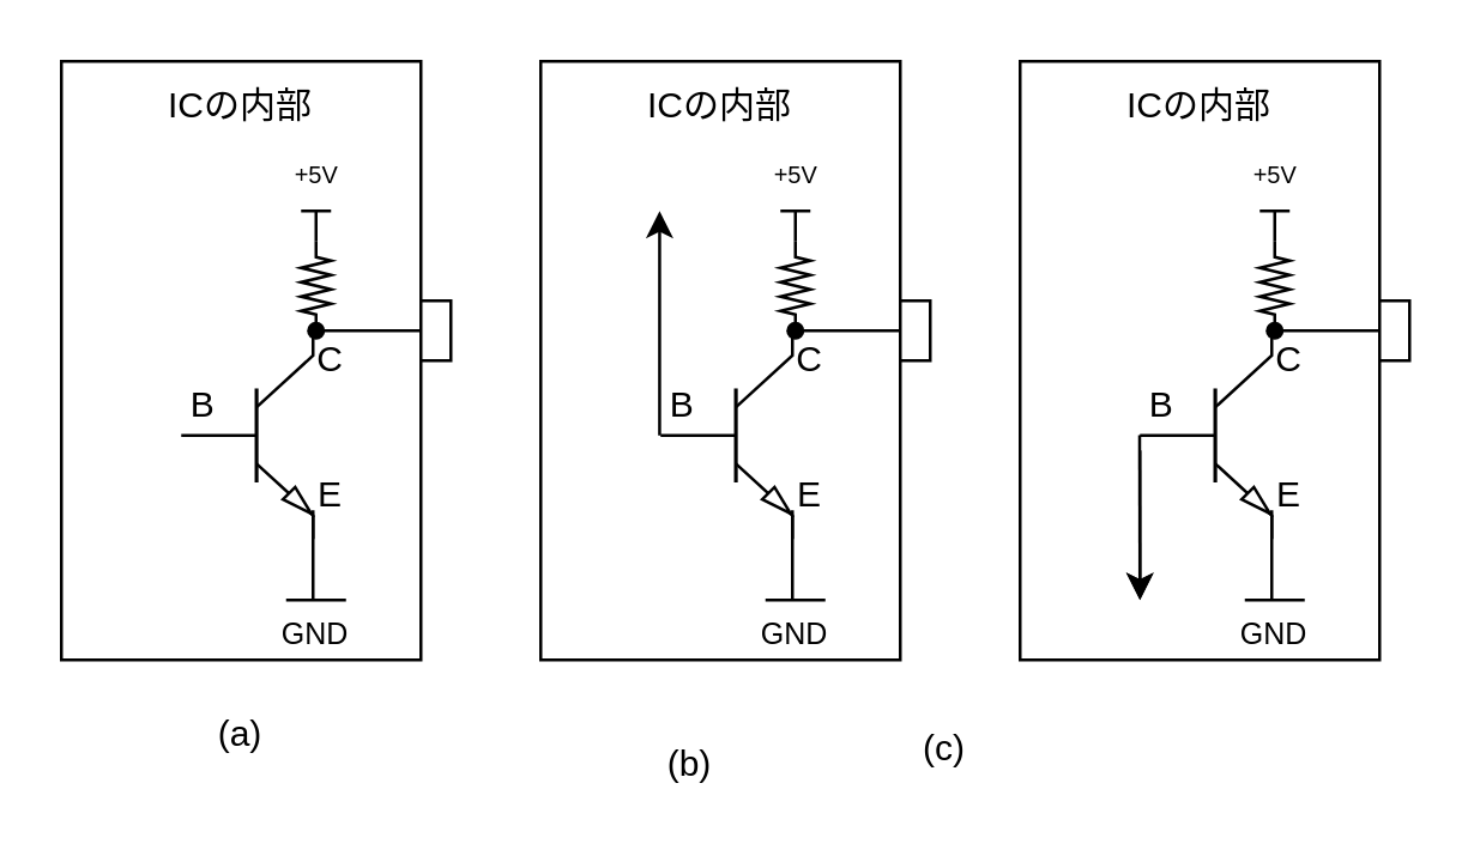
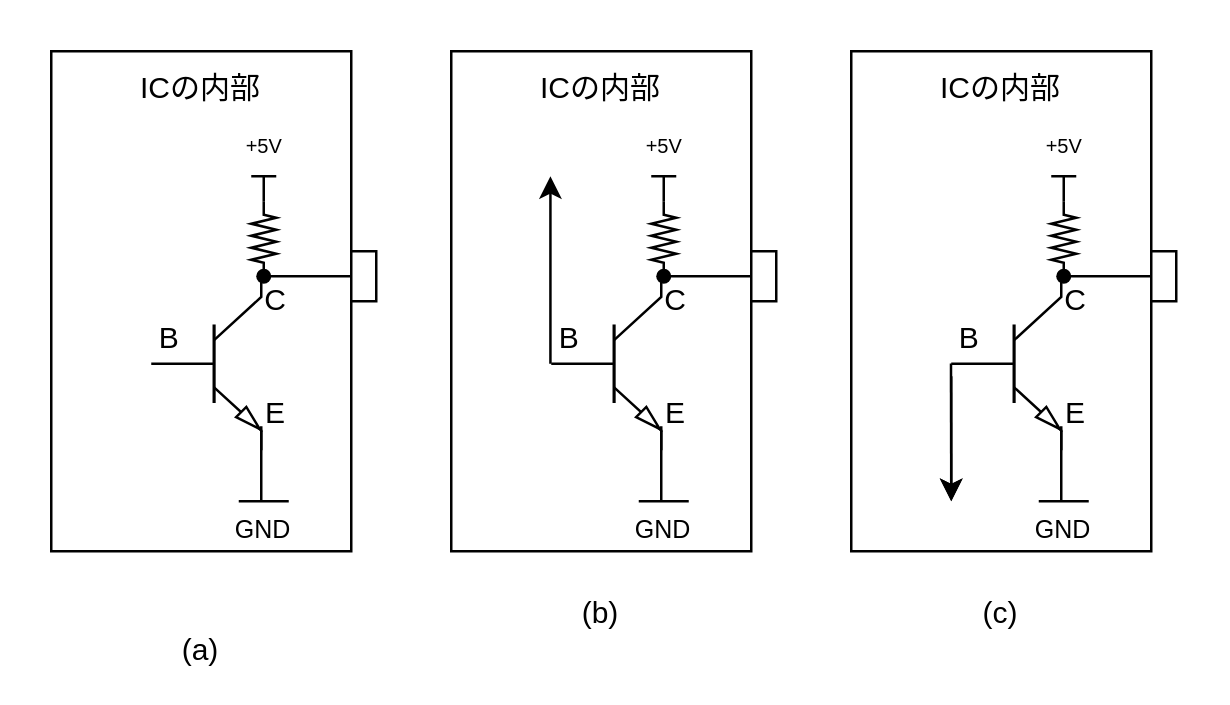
  <mxCell id="0" />
  <mxCell id="1" parent="0" />
  <mxCell id="2" value="" style="group" vertex="1" connectable="0" parent="1"><mxGeometry x="20" y="20" width="130" height="200" as="geometry" /></mxCell>
  <mxCell id="3" value="" style="rounded=0;whiteSpace=wrap;html=1;" vertex="1" parent="2"><mxGeometry width="120" height="200" as="geometry" /></mxCell>
  <mxCell id="4" value="ICの内部" style="text;html=1;align=center;verticalAlign=middle;whiteSpace=wrap;rounded=0;" vertex="1" parent="2"><mxGeometry x="30" width="60" height="30" as="geometry" /></mxCell>
  <mxCell id="5" value="" style="pointerEvents=1;verticalLabelPosition=bottom;shadow=0;dashed=0;align=center;html=1;verticalAlign=top;shape=mxgraph.electrical.resistors.resistor_2;rotation=90;" vertex="1" parent="2"><mxGeometry x="70" y="70" width="30" height="10" as="geometry" /></mxCell>
  <mxCell id="6" value="" style="shape=waypoint;sketch=0;fillStyle=solid;size=6;pointerEvents=1;points=[];fillColor=none;resizable=0;rotatable=0;perimeter=centerPerimeter;snapToPoint=1;" vertex="1" parent="2"><mxGeometry x="75" y="80" width="20" height="20" as="geometry" /></mxCell>
  <mxCell id="7" value="" style="endArrow=none;html=1;rounded=0;exitX=0.412;exitY=0.655;exitDx=0;exitDy=0;exitPerimeter=0;" edge="1" parent="2" source="6"><mxGeometry width="50" height="50" relative="1" as="geometry"><mxPoint x="50" y="100" as="sourcePoint" /><mxPoint x="120" y="90" as="targetPoint" /></mxGeometry></mxCell>
  <mxCell id="8" value="" style="verticalLabelPosition=bottom;shadow=0;dashed=0;align=center;html=1;verticalAlign=top;shape=mxgraph.electrical.transistors.npn_transistor_5;" vertex="1" parent="2"><mxGeometry x="40" y="90" width="44" height="70" as="geometry" /></mxCell>
  <mxCell id="9" value="B" style="text;html=1;align=center;verticalAlign=middle;whiteSpace=wrap;rounded=0;" vertex="1" parent="2"><mxGeometry x="40" y="100" width="15" height="30" as="geometry" /></mxCell>
  <mxCell id="10" value="" style="endArrow=none;html=1;rounded=0;" edge="1" parent="2"><mxGeometry width="50" height="50" relative="1" as="geometry"><mxPoint x="84" y="180" as="sourcePoint" /><mxPoint x="84" y="160" as="targetPoint" /><Array as="points"><mxPoint x="84" y="150" /></Array></mxGeometry></mxCell>
  <mxCell id="11" value="" style="endArrow=none;html=1;rounded=0;" edge="1" parent="2"><mxGeometry width="50" height="50" relative="1" as="geometry"><mxPoint x="95" y="180" as="sourcePoint" /><mxPoint x="75" y="180" as="targetPoint" /></mxGeometry></mxCell>
  <mxCell id="12" value="&lt;span style=&quot;font-size: 8px;&quot;&gt;+5V&lt;/span&gt;" style="verticalLabelPosition=top;verticalAlign=bottom;shape=mxgraph.electrical.signal_sources.vdd;shadow=0;dashed=0;align=center;strokeWidth=1;fontSize=24;html=1;flipV=1;" vertex="1" parent="2"><mxGeometry x="80" y="50" width="10" height="10" as="geometry" /></mxCell>
  <mxCell id="13" value="&lt;div style=&quot;&quot;&gt;&lt;span style=&quot;font-size: 10px;&quot;&gt;GND&lt;/span&gt;&lt;/div&gt;" style="text;html=1;align=center;verticalAlign=middle;whiteSpace=wrap;rounded=0;" vertex="1" parent="2"><mxGeometry x="70" y="190" width="30" as="geometry" /></mxCell>
  <mxCell id="14" value="" style="rounded=0;whiteSpace=wrap;html=1;" vertex="1" parent="2"><mxGeometry x="120" y="80" width="10" height="20" as="geometry" /></mxCell>
  <mxCell id="15" value="C" style="text;html=1;align=center;verticalAlign=middle;whiteSpace=wrap;rounded=0;" vertex="1" parent="2"><mxGeometry x="75" y="92.5" width="30" height="15" as="geometry" /></mxCell>
  <mxCell id="16" value="E" style="text;html=1;align=center;verticalAlign=middle;whiteSpace=wrap;rounded=0;" vertex="1" parent="2"><mxGeometry x="60" y="130" width="60" height="30" as="geometry" /></mxCell>
  <mxCell id="17" value="" style="group" vertex="1" connectable="0" parent="1"><mxGeometry x="180" y="20" width="130" height="200" as="geometry" /></mxCell>
  <mxCell id="18" value="" style="rounded=0;whiteSpace=wrap;html=1;" vertex="1" parent="17"><mxGeometry width="120" height="200" as="geometry" /></mxCell>
  <mxCell id="19" value="ICの内部" style="text;html=1;align=center;verticalAlign=middle;whiteSpace=wrap;rounded=0;" vertex="1" parent="17"><mxGeometry x="30" width="60" height="30" as="geometry" /></mxCell>
  <mxCell id="20" value="" style="pointerEvents=1;verticalLabelPosition=bottom;shadow=0;dashed=0;align=center;html=1;verticalAlign=top;shape=mxgraph.electrical.resistors.resistor_2;rotation=90;" vertex="1" parent="17"><mxGeometry x="70" y="70" width="30" height="10" as="geometry" /></mxCell>
  <mxCell id="21" value="" style="shape=waypoint;sketch=0;fillStyle=solid;size=6;pointerEvents=1;points=[];fillColor=none;resizable=0;rotatable=0;perimeter=centerPerimeter;snapToPoint=1;" vertex="1" parent="17"><mxGeometry x="75" y="80" width="20" height="20" as="geometry" /></mxCell>
  <mxCell id="22" value="" style="endArrow=none;html=1;rounded=0;exitX=0.412;exitY=0.655;exitDx=0;exitDy=0;exitPerimeter=0;" edge="1" parent="17" source="21"><mxGeometry width="50" height="50" relative="1" as="geometry"><mxPoint x="50" y="100" as="sourcePoint" /><mxPoint x="120" y="90" as="targetPoint" /></mxGeometry></mxCell>
  <mxCell id="23" value="" style="verticalLabelPosition=bottom;shadow=0;dashed=0;align=center;html=1;verticalAlign=top;shape=mxgraph.electrical.transistors.npn_transistor_5;" vertex="1" parent="17"><mxGeometry x="40" y="90" width="44" height="70" as="geometry" /></mxCell>
  <mxCell id="24" value="B" style="text;html=1;align=center;verticalAlign=middle;whiteSpace=wrap;rounded=0;" vertex="1" parent="17"><mxGeometry x="40" y="100" width="15" height="30" as="geometry" /></mxCell>
  <mxCell id="25" value="" style="endArrow=none;html=1;rounded=0;" edge="1" parent="17"><mxGeometry width="50" height="50" relative="1" as="geometry"><mxPoint x="84" y="180" as="sourcePoint" /><mxPoint x="84" y="160" as="targetPoint" /><Array as="points"><mxPoint x="84" y="150" /></Array></mxGeometry></mxCell>
  <mxCell id="26" value="" style="endArrow=none;html=1;rounded=0;" edge="1" parent="17"><mxGeometry width="50" height="50" relative="1" as="geometry"><mxPoint x="95" y="180" as="sourcePoint" /><mxPoint x="75" y="180" as="targetPoint" /></mxGeometry></mxCell>
  <mxCell id="27" value="&lt;span style=&quot;font-size: 8px;&quot;&gt;+5V&lt;/span&gt;" style="verticalLabelPosition=top;verticalAlign=bottom;shape=mxgraph.electrical.signal_sources.vdd;shadow=0;dashed=0;align=center;strokeWidth=1;fontSize=24;html=1;flipV=1;" vertex="1" parent="17"><mxGeometry x="80" y="50" width="10" height="10" as="geometry" /></mxCell>
  <mxCell id="28" value="&lt;div style=&quot;&quot;&gt;&lt;span style=&quot;font-size: 10px;&quot;&gt;GND&lt;/span&gt;&lt;/div&gt;" style="text;html=1;align=center;verticalAlign=middle;whiteSpace=wrap;rounded=0;" vertex="1" parent="17"><mxGeometry x="70" y="190" width="30" as="geometry" /></mxCell>
  <mxCell id="29" value="" style="rounded=0;whiteSpace=wrap;html=1;" vertex="1" parent="17"><mxGeometry x="120" y="80" width="10" height="20" as="geometry" /></mxCell>
  <mxCell id="30" value="C" style="text;html=1;align=center;verticalAlign=middle;whiteSpace=wrap;rounded=0;" vertex="1" parent="17"><mxGeometry x="75" y="92.5" width="30" height="15" as="geometry" /></mxCell>
  <mxCell id="31" value="E" style="text;html=1;align=center;verticalAlign=middle;whiteSpace=wrap;rounded=0;" vertex="1" parent="17"><mxGeometry x="60" y="130" width="60" height="30" as="geometry" /></mxCell>
  <mxCell id="32" value="" style="endArrow=classic;html=1;rounded=0;" edge="1" parent="17"><mxGeometry width="50" height="50" relative="1" as="geometry"><mxPoint x="39.67" y="125" as="sourcePoint" /><mxPoint x="39.67" y="50" as="targetPoint" /></mxGeometry></mxCell>
  <mxCell id="33" value="" style="group" vertex="1" connectable="0" parent="1"><mxGeometry x="340" y="20" width="130" height="200" as="geometry" /></mxCell>
  <mxCell id="34" value="" style="rounded=0;whiteSpace=wrap;html=1;" vertex="1" parent="33"><mxGeometry width="120" height="200" as="geometry" /></mxCell>
  <mxCell id="35" value="ICの内部" style="text;html=1;align=center;verticalAlign=middle;whiteSpace=wrap;rounded=0;" vertex="1" parent="33"><mxGeometry x="30" width="60" height="30" as="geometry" /></mxCell>
  <mxCell id="36" value="" style="pointerEvents=1;verticalLabelPosition=bottom;shadow=0;dashed=0;align=center;html=1;verticalAlign=top;shape=mxgraph.electrical.resistors.resistor_2;rotation=90;" vertex="1" parent="33"><mxGeometry x="70" y="70" width="30" height="10" as="geometry" /></mxCell>
  <mxCell id="37" value="" style="shape=waypoint;sketch=0;fillStyle=solid;size=6;pointerEvents=1;points=[];fillColor=none;resizable=0;rotatable=0;perimeter=centerPerimeter;snapToPoint=1;" vertex="1" parent="33"><mxGeometry x="75" y="80" width="20" height="20" as="geometry" /></mxCell>
  <mxCell id="38" value="" style="endArrow=none;html=1;rounded=0;exitX=0.412;exitY=0.655;exitDx=0;exitDy=0;exitPerimeter=0;" edge="1" parent="33" source="37"><mxGeometry width="50" height="50" relative="1" as="geometry"><mxPoint x="50" y="100" as="sourcePoint" /><mxPoint x="120" y="90" as="targetPoint" /></mxGeometry></mxCell>
  <mxCell id="39" value="" style="verticalLabelPosition=bottom;shadow=0;dashed=0;align=center;html=1;verticalAlign=top;shape=mxgraph.electrical.transistors.npn_transistor_5;" vertex="1" parent="33"><mxGeometry x="40" y="90" width="44" height="70" as="geometry" /></mxCell>
  <mxCell id="40" value="B" style="text;html=1;align=center;verticalAlign=middle;whiteSpace=wrap;rounded=0;" vertex="1" parent="33"><mxGeometry x="40" y="100" width="15" height="30" as="geometry" /></mxCell>
  <mxCell id="41" value="" style="endArrow=none;html=1;rounded=0;" edge="1" parent="33"><mxGeometry width="50" height="50" relative="1" as="geometry"><mxPoint x="84" y="180" as="sourcePoint" /><mxPoint x="84" y="160" as="targetPoint" /><Array as="points"><mxPoint x="84" y="150" /></Array></mxGeometry></mxCell>
  <mxCell id="42" value="" style="endArrow=none;html=1;rounded=0;" edge="1" parent="33"><mxGeometry width="50" height="50" relative="1" as="geometry"><mxPoint x="95" y="180" as="sourcePoint" /><mxPoint x="75" y="180" as="targetPoint" /></mxGeometry></mxCell>
  <mxCell id="43" value="&lt;span style=&quot;font-size: 8px;&quot;&gt;+5V&lt;/span&gt;" style="verticalLabelPosition=top;verticalAlign=bottom;shape=mxgraph.electrical.signal_sources.vdd;shadow=0;dashed=0;align=center;strokeWidth=1;fontSize=24;html=1;flipV=1;" vertex="1" parent="33"><mxGeometry x="80" y="50" width="10" height="10" as="geometry" /></mxCell>
  <mxCell id="44" value="&lt;div style=&quot;&quot;&gt;&lt;span style=&quot;font-size: 10px;&quot;&gt;GND&lt;/span&gt;&lt;/div&gt;" style="text;html=1;align=center;verticalAlign=middle;whiteSpace=wrap;rounded=0;" vertex="1" parent="33"><mxGeometry x="70" y="190" width="30" as="geometry" /></mxCell>
  <mxCell id="45" value="" style="rounded=0;whiteSpace=wrap;html=1;" vertex="1" parent="33"><mxGeometry x="120" y="80" width="10" height="20" as="geometry" /></mxCell>
  <mxCell id="46" value="C" style="text;html=1;align=center;verticalAlign=middle;whiteSpace=wrap;rounded=0;" vertex="1" parent="33"><mxGeometry x="75" y="92.5" width="30" height="15" as="geometry" /></mxCell>
  <mxCell id="47" value="E" style="text;html=1;align=center;verticalAlign=middle;whiteSpace=wrap;rounded=0;" vertex="1" parent="33"><mxGeometry x="60" y="130" width="60" height="30" as="geometry" /></mxCell>
  <mxCell id="48" value="" style="endArrow=classic;html=1;rounded=0;" edge="1" parent="33"><mxGeometry width="50" height="50" relative="1" as="geometry"><mxPoint x="40" y="130" as="sourcePoint" /><mxPoint x="40" y="180" as="targetPoint" /></mxGeometry></mxCell>
  <mxCell id="49" value="" style="endArrow=classic;html=1;rounded=0;exitX=-0.007;exitY=0.831;exitDx=0;exitDy=0;exitPerimeter=0;" edge="1" parent="33" source="40"><mxGeometry width="50" height="50" relative="1" as="geometry"><mxPoint x="40" y="130" as="sourcePoint" /><mxPoint x="40" y="180" as="targetPoint" /></mxGeometry></mxCell>
- <mxCell id="50" value="(a)" style="text;html=1;align=center;verticalAlign=middle;whiteSpace=wrap;rounded=0;" vertex="1" parent="1"><mxGeometry x="50" y="230" width="60" height="30" as="geometry" /></mxCell>
- <mxCell id="51" value="(b)" style="text;html=1;align=center;verticalAlign=middle;whiteSpace=wrap;rounded=0;" vertex="1" parent="1"><mxGeometry x="200" y="240" width="60" height="30" as="geometry" /></mxCell>
- <mxCell id="52" value="(c)" style="text;html=1;align=center;verticalAlign=middle;whiteSpace=wrap;rounded=0;" vertex="1" parent="1"><mxGeometry x="285" y="235" width="60" height="30" as="geometry" /></mxCell>
+ <mxCell id="50" value="(a)" style="text;html=1;align=center;verticalAlign=middle;whiteSpace=wrap;rounded=0;" vertex="1" parent="1"><mxGeometry x="50" y="245" width="60" height="30" as="geometry" /></mxCell>
+ <mxCell id="51" value="(b)" style="text;html=1;align=center;verticalAlign=middle;whiteSpace=wrap;rounded=0;" vertex="1" parent="1"><mxGeometry x="210" y="230" width="60" height="30" as="geometry" /></mxCell>
+ <mxCell id="52" value="(c)" style="text;html=1;align=center;verticalAlign=middle;whiteSpace=wrap;rounded=0;" vertex="1" parent="1"><mxGeometry x="370" y="230" width="60" height="30" as="geometry" /></mxCell>
